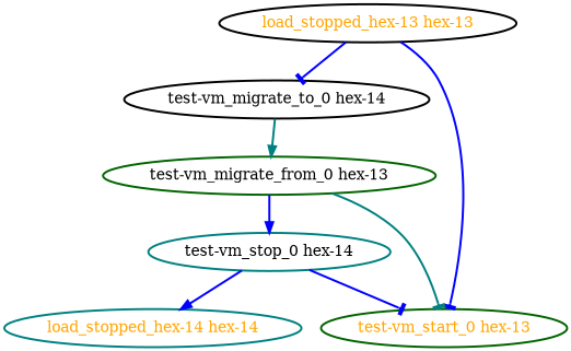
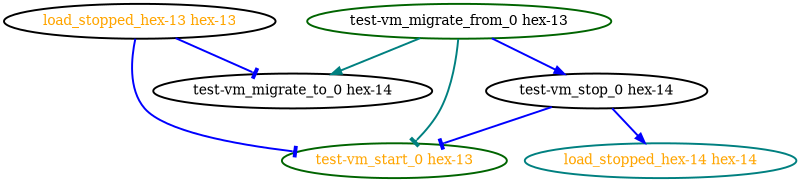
  digraph {
    node [color=black fontcolor=black style=bold]
    edge [arrowhead=tee color=blue style=bold]
    "test-vm_migrate_to_0 hex-14"
    "load_stopped_hex-13 hex-13" [fontcolor=orange]
    "test-vm_start_0 hex-13" [color=darkgreen fontcolor=orange]
    "test-vm_migrate_from_0 hex-13" [color=darkgreen]
-   "test-vm_stop_0 hex-14" [color=teal]
+   "test-vm_stop_0 hex-14"
    "load_stopped_hex-14 hex-14" [color=teal fontcolor=orange]
-   "test-vm_migrate_to_0 hex-14" -> "test-vm_migrate_from_0 hex-13" [arrowhead=normal color=teal]
+   "test-vm_migrate_from_0 hex-13" -> "test-vm_migrate_to_0 hex-14" [arrowhead=normal color=teal]
    "load_stopped_hex-13 hex-13" -> "test-vm_migrate_to_0 hex-14"
    "load_stopped_hex-13 hex-13" -> "test-vm_start_0 hex-13"
    "test-vm_migrate_from_0 hex-13" -> "test-vm_start_0 hex-13" [color=teal]
    "test-vm_migrate_from_0 hex-13" -> "test-vm_stop_0 hex-14" [arrowhead=normal]
    "test-vm_stop_0 hex-14" -> "test-vm_start_0 hex-13"
    "test-vm_stop_0 hex-14" -> "load_stopped_hex-14 hex-14" [arrowhead=normal]
  }
